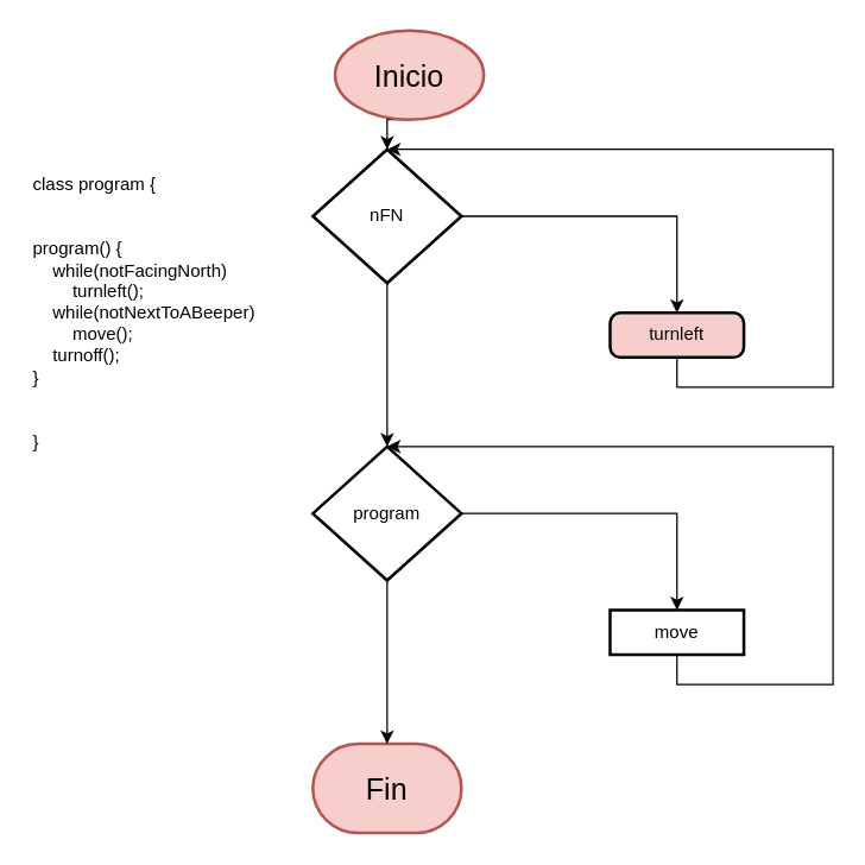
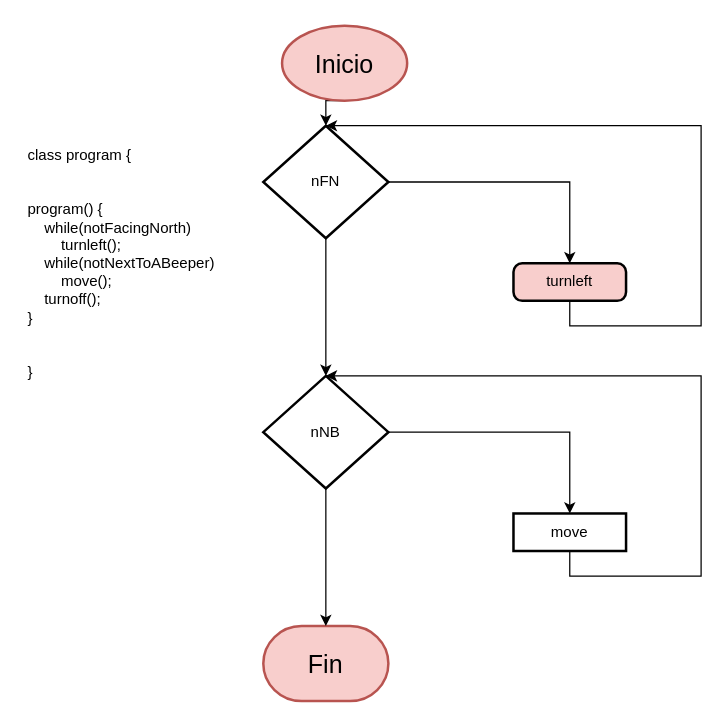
  <mxCell id="0" />
  <mxCell id="1" parent="0" />
  <mxCell id="2" style="edgeStyle=orthogonalEdgeStyle;rounded=0;orthogonalLoop=1;jettySize=auto;html=1;exitX=0.5;exitY=1;exitDx=0;exitDy=0;exitPerimeter=0;entryX=0.5;entryY=0;entryDx=0;entryDy=0;" parent="1" source="3" edge="1"><mxGeometry relative="1" as="geometry"><mxPoint x="260" y="100" as="targetPoint" /></mxGeometry></mxCell>
  <mxCell id="3" value="&lt;font style=&quot;font-size: 20px;&quot;&gt;Inicio&lt;/font&gt;" style="strokeWidth=2;html=1;shape=mxgraph.flowchart.start_1;whiteSpace=wrap;fillColor=#f8cecc;strokeColor=#b85450;" parent="1" vertex="1"><mxGeometry x="225" y="20" width="100" height="60" as="geometry" /></mxCell>
  <mxCell id="4" value="&lt;font style=&quot;font-size: 20px;&quot;&gt;Fin&lt;/font&gt;" style="strokeWidth=2;html=1;shape=mxgraph.flowchart.terminator;whiteSpace=wrap;fillColor=#f8cecc;strokeColor=#b85450;" parent="1" vertex="1"><mxGeometry x="210" y="500" width="100" height="60" as="geometry" /></mxCell>
  <mxCell id="5" style="edgeStyle=orthogonalEdgeStyle;rounded=0;orthogonalLoop=1;jettySize=auto;html=1;exitX=1;exitY=0.5;exitDx=0;exitDy=0;exitPerimeter=0;entryX=0.5;entryY=0;entryDx=0;entryDy=0;" parent="1" source="7" target="8" edge="1"><mxGeometry relative="1" as="geometry" /></mxCell>
  <mxCell id="6" style="edgeStyle=orthogonalEdgeStyle;rounded=0;orthogonalLoop=1;jettySize=auto;html=1;exitX=0.5;exitY=1;exitDx=0;exitDy=0;exitPerimeter=0;" parent="1" source="7" edge="1"><mxGeometry relative="1" as="geometry"><mxPoint x="260" y="300" as="targetPoint" /></mxGeometry></mxCell>
  <mxCell id="7" value="nFN" style="strokeWidth=2;html=1;shape=mxgraph.flowchart.decision;whiteSpace=wrap;" parent="1" vertex="1"><mxGeometry x="210" y="100" width="100" height="90" as="geometry" /></mxCell>
  <mxCell id="8" value="turnleft" style="rounded=1;whiteSpace=wrap;html=1;absoluteArcSize=1;arcSize=14;strokeWidth=2;fillColor=#f8cecc;" parent="1" vertex="1"><mxGeometry x="410" y="210" width="90" height="30" as="geometry" /></mxCell>
  <mxCell id="9" style="edgeStyle=orthogonalEdgeStyle;rounded=0;orthogonalLoop=1;jettySize=auto;html=1;exitX=0.5;exitY=1;exitDx=0;exitDy=0;entryX=0.5;entryY=0;entryDx=0;entryDy=0;entryPerimeter=0;" parent="1" source="8" target="7" edge="1"><mxGeometry relative="1" as="geometry"><Array as="points"><mxPoint x="455" y="260" /><mxPoint x="560" y="260" /><mxPoint x="560" y="100" /></Array></mxGeometry></mxCell>
  <mxCell id="10" value="class program {&#10;&#10;&#10;program() {&#10;    while(notFacingNorth)&#10;        turnleft();&#10;    while(notNextToABeeper)&#10;        move();&#10;    turnoff();&#10;}&#10;&#10;&#10;}" style="text;whiteSpace=wrap;" parent="1" vertex="1"><mxGeometry x="20" y="110" width="180" height="210" as="geometry" /></mxCell>
  <mxCell id="11" style="edgeStyle=orthogonalEdgeStyle;rounded=0;orthogonalLoop=1;jettySize=auto;html=1;exitX=1;exitY=0.5;exitDx=0;exitDy=0;exitPerimeter=0;entryX=0.5;entryY=0;entryDx=0;entryDy=0;" parent="1" source="13" target="14" edge="1"><mxGeometry relative="1" as="geometry" /></mxCell>
  <mxCell id="12" style="edgeStyle=orthogonalEdgeStyle;rounded=0;orthogonalLoop=1;jettySize=auto;html=1;exitX=0.5;exitY=1;exitDx=0;exitDy=0;exitPerimeter=0;" parent="1" source="13" edge="1"><mxGeometry relative="1" as="geometry"><mxPoint x="260" y="500" as="targetPoint" /></mxGeometry></mxCell>
- <mxCell id="13" value="program" style="strokeWidth=2;html=1;shape=mxgraph.flowchart.decision;whiteSpace=wrap;" parent="1" vertex="1"><mxGeometry x="210" y="300" width="100" height="90" as="geometry" /></mxCell>
+ <mxCell id="13" value="nNB" style="strokeWidth=2;html=1;shape=mxgraph.flowchart.decision;whiteSpace=wrap;" parent="1" vertex="1"><mxGeometry x="210" y="300" width="100" height="90" as="geometry" /></mxCell>
  <mxCell id="14" value="move" style="whiteSpace=wrap;html=1;absoluteArcSize=1;arcSize=14;strokeWidth=2;rounded=0;" parent="1" vertex="1"><mxGeometry x="410" y="410" width="90" height="30" as="geometry" /></mxCell>
  <mxCell id="15" style="edgeStyle=orthogonalEdgeStyle;rounded=0;orthogonalLoop=1;jettySize=auto;html=1;exitX=0.5;exitY=1;exitDx=0;exitDy=0;entryX=0.5;entryY=0;entryDx=0;entryDy=0;entryPerimeter=0;" parent="1" source="14" target="13" edge="1"><mxGeometry relative="1" as="geometry"><Array as="points"><mxPoint x="455" y="460" /><mxPoint x="560" y="460" /><mxPoint x="560" y="300" /></Array></mxGeometry></mxCell>
